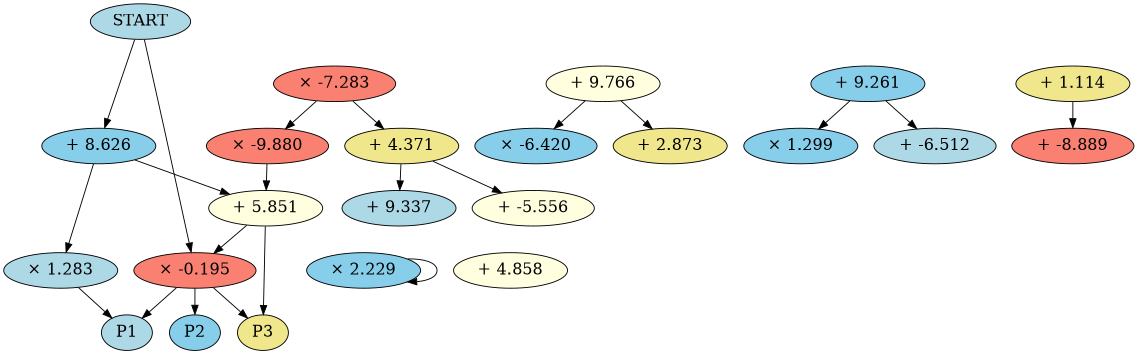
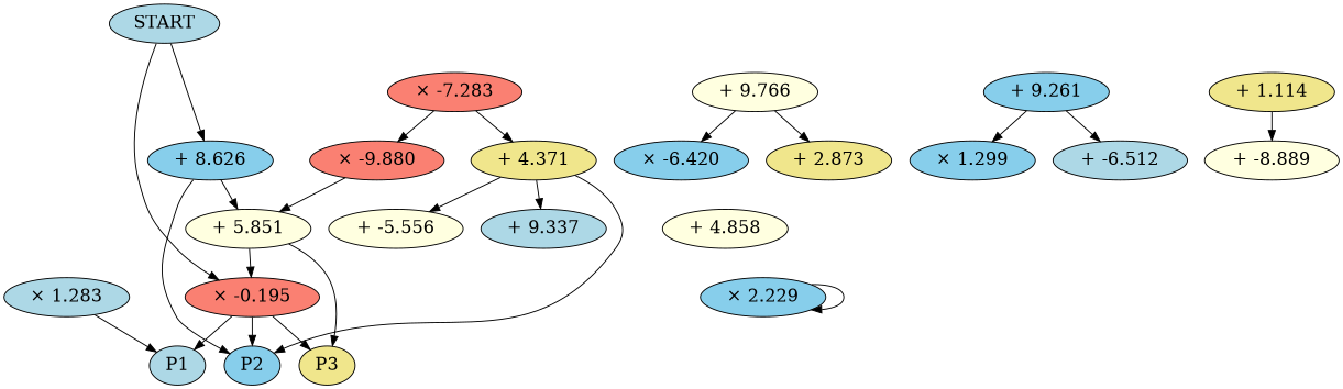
  digraph {
    ranksep=0.4
    node [fillcolor=skyblue fontsize=18 style=filled]
    START [fillcolor=lightblue]
    P1 [fillcolor=lightblue]
    P2
    P3 [fillcolor=khaki]
    n5 [fillcolor=salmon label="× -0.195"]
    n6 [label="+ 8.626"]
    n7 [label="× -6.420"]
    n8 [fillcolor=lightyellow label="+ 5.851"]
    n9 [fillcolor=lightblue label="× 1.283"]
    n10 [label="× 2.229"]
    n11 [fillcolor=lightyellow label="+ -5.556"]
    n12 [label="+ 9.261"]
    n13 [label="× 1.299"]
    n14 [fillcolor=lightblue label="+ -6.512"]
    n15 [fillcolor=khaki label="+ 1.114"]
-   n16 [fillcolor=salmon label="+ -8.889"]
+   n16 [fillcolor=lightyellow label="+ -8.889"]
    n17 [fillcolor=lightblue label="+ 9.337"]
    n18 [fillcolor=lightyellow label="+ 9.766"]
    n19 [fillcolor=khaki label="+ 2.873"]
    n20 [fillcolor=lightyellow label="+ 4.858"]
    n21 [fillcolor=salmon label="× -7.283"]
    n22 [fillcolor=salmon label="× -9.880"]
    n23 [fillcolor=khaki label="+ 4.371"]
    subgraph sub_1 {
      rank=source
      START
    }
    subgraph sub_2 {
      rank=sink
      P1
      P2
      P3
    }
    START -> n5
    START -> n6
    P1 -> P2 [style=invis]
    P2 -> P3 [style=invis]
    n5 -> P1
    n5 -> P2
    n5 -> P3
    n6 -> n8
-   n6 -> n9
+   n6 -> P2
    n8 -> P3
    n8 -> n5
    n9 -> P1
    n10 -> n10
    n12 -> n13
    n12 -> n14
    n15 -> n16
    n18 -> n7
    n18 -> n19
    n21 -> n22
    n21 -> n23
    n22 -> n8
+   n23 -> P2
    n23 -> n11
    n23 -> n17
  }
